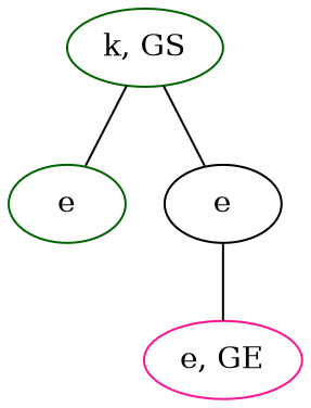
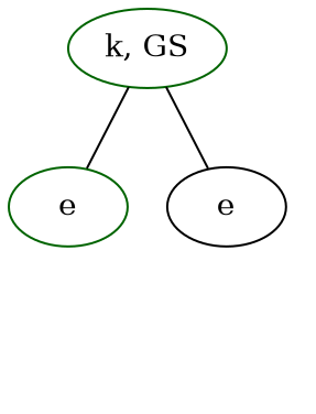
  graph {
    node [color=darkgreen]
    n1 [label="k, GS"]
    n2 [label=e]
    n3 [label=e color=black]
-   n4 [label="e, GE" color=deeppink]
    n1 -- n2
    n1 -- n3
-   n3 -- n4
  }
